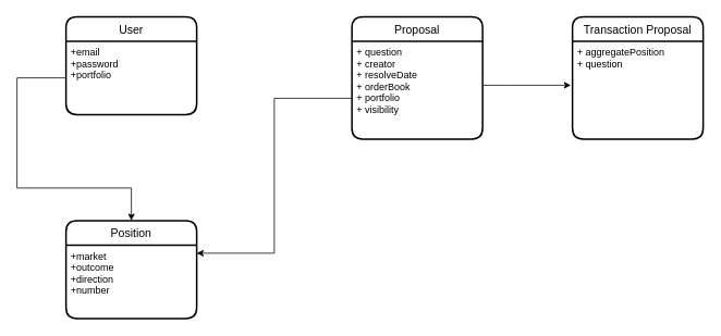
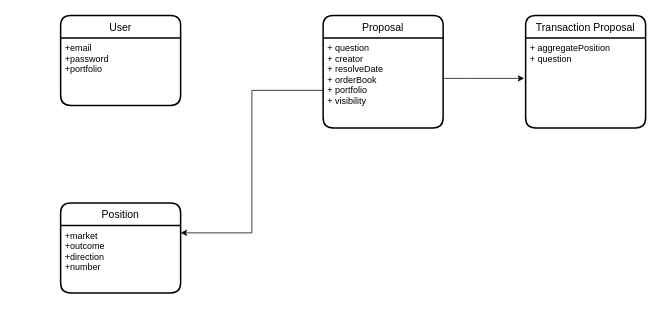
  <mxCell id="0" />
  <mxCell id="1" parent="0" />
  <mxCell id="2" value="User" style="swimlane;childLayout=stackLayout;horizontal=1;startSize=30;horizontalStack=0;rounded=1;fontSize=14;fontStyle=0;strokeWidth=2;resizeParent=0;resizeLast=1;shadow=0;dashed=0;align=center;" vertex="1" parent="1"><mxGeometry x="80" y="20" width="160" height="120" as="geometry" /></mxCell>
  <mxCell id="3" value="+email&#10;+password&#10;+portfolio&#10;" style="align=left;strokeColor=none;fillColor=none;spacingLeft=4;fontSize=12;verticalAlign=top;resizable=0;rotatable=0;part=1;" vertex="1" parent="2"><mxGeometry y="30" width="160" height="90" as="geometry" /></mxCell>
  <mxCell id="4" value="Proposal" style="swimlane;childLayout=stackLayout;horizontal=1;startSize=30;horizontalStack=0;rounded=1;fontSize=14;fontStyle=0;strokeWidth=2;resizeParent=0;resizeLast=1;shadow=0;dashed=0;align=center;" vertex="1" parent="1"><mxGeometry x="430" y="20" width="160" height="150" as="geometry" /></mxCell>
  <mxCell id="5" value="+ question&#10;+ creator&#10;+ resolveDate&#10;+ orderBook&#10;+ portfolio&#10;+ visibility&#10;    &#10;&#10;" style="align=left;strokeColor=none;fillColor=none;spacingLeft=4;fontSize=12;verticalAlign=top;resizable=0;rotatable=0;part=1;" vertex="1" parent="4"><mxGeometry y="30" width="160" height="120" as="geometry" /></mxCell>
  <mxCell id="6" value="Position" style="swimlane;childLayout=stackLayout;horizontal=1;startSize=30;horizontalStack=0;rounded=1;fontSize=14;fontStyle=0;strokeWidth=2;resizeParent=0;resizeLast=1;shadow=0;dashed=0;align=center;" vertex="1" parent="1"><mxGeometry x="80" y="270" width="160" height="120" as="geometry" /></mxCell>
  <mxCell id="7" value="+market&#10;+outcome&#10;+direction&#10;+number&#10;" style="align=left;strokeColor=none;fillColor=none;spacingLeft=4;fontSize=12;verticalAlign=top;resizable=0;rotatable=0;part=1;" vertex="1" parent="6"><mxGeometry y="30" width="160" height="90" as="geometry" /></mxCell>
- <mxCell id="8" style="edgeStyle=orthogonalEdgeStyle;rounded=0;orthogonalLoop=1;jettySize=auto;html=1;" edge="1" parent="1" source="3" target="6"><mxGeometry relative="1" as="geometry"><Array as="points"><mxPoint x="20" y="95" /><mxPoint x="20" y="230" /><mxPoint x="160" y="230" /></Array></mxGeometry></mxCell>
  <mxCell id="9" style="edgeStyle=orthogonalEdgeStyle;rounded=0;orthogonalLoop=1;jettySize=auto;html=1;entryX=1;entryY=0.111;entryDx=0;entryDy=0;entryPerimeter=0;" edge="1" parent="1" source="5" target="7"><mxGeometry relative="1" as="geometry"><Array as="points"><mxPoint x="335" y="120" /><mxPoint x="335" y="310" /></Array></mxGeometry></mxCell>
  <mxCell id="10" value="Transaction Proposal" style="swimlane;childLayout=stackLayout;horizontal=1;startSize=30;horizontalStack=0;rounded=1;fontSize=14;fontStyle=0;strokeWidth=2;resizeParent=0;resizeLast=1;shadow=0;dashed=0;align=center;" vertex="1" parent="1"><mxGeometry x="700" y="20" width="160" height="150" as="geometry" /></mxCell>
  <mxCell id="11" value="+ aggregatePosition&#10;+ question&#10;    &#10;&#10;" style="align=left;strokeColor=none;fillColor=none;spacingLeft=4;fontSize=12;verticalAlign=top;resizable=0;rotatable=0;part=1;" vertex="1" parent="10"><mxGeometry y="30" width="160" height="120" as="geometry" /></mxCell>
  <mxCell id="12" style="edgeStyle=orthogonalEdgeStyle;rounded=0;orthogonalLoop=1;jettySize=auto;html=1;entryX=-0.012;entryY=0.45;entryDx=0;entryDy=0;entryPerimeter=0;" edge="1" parent="1" source="5" target="11"><mxGeometry relative="1" as="geometry"><Array as="points"><mxPoint x="620" y="104" /><mxPoint x="620" y="104" /></Array></mxGeometry></mxCell>
